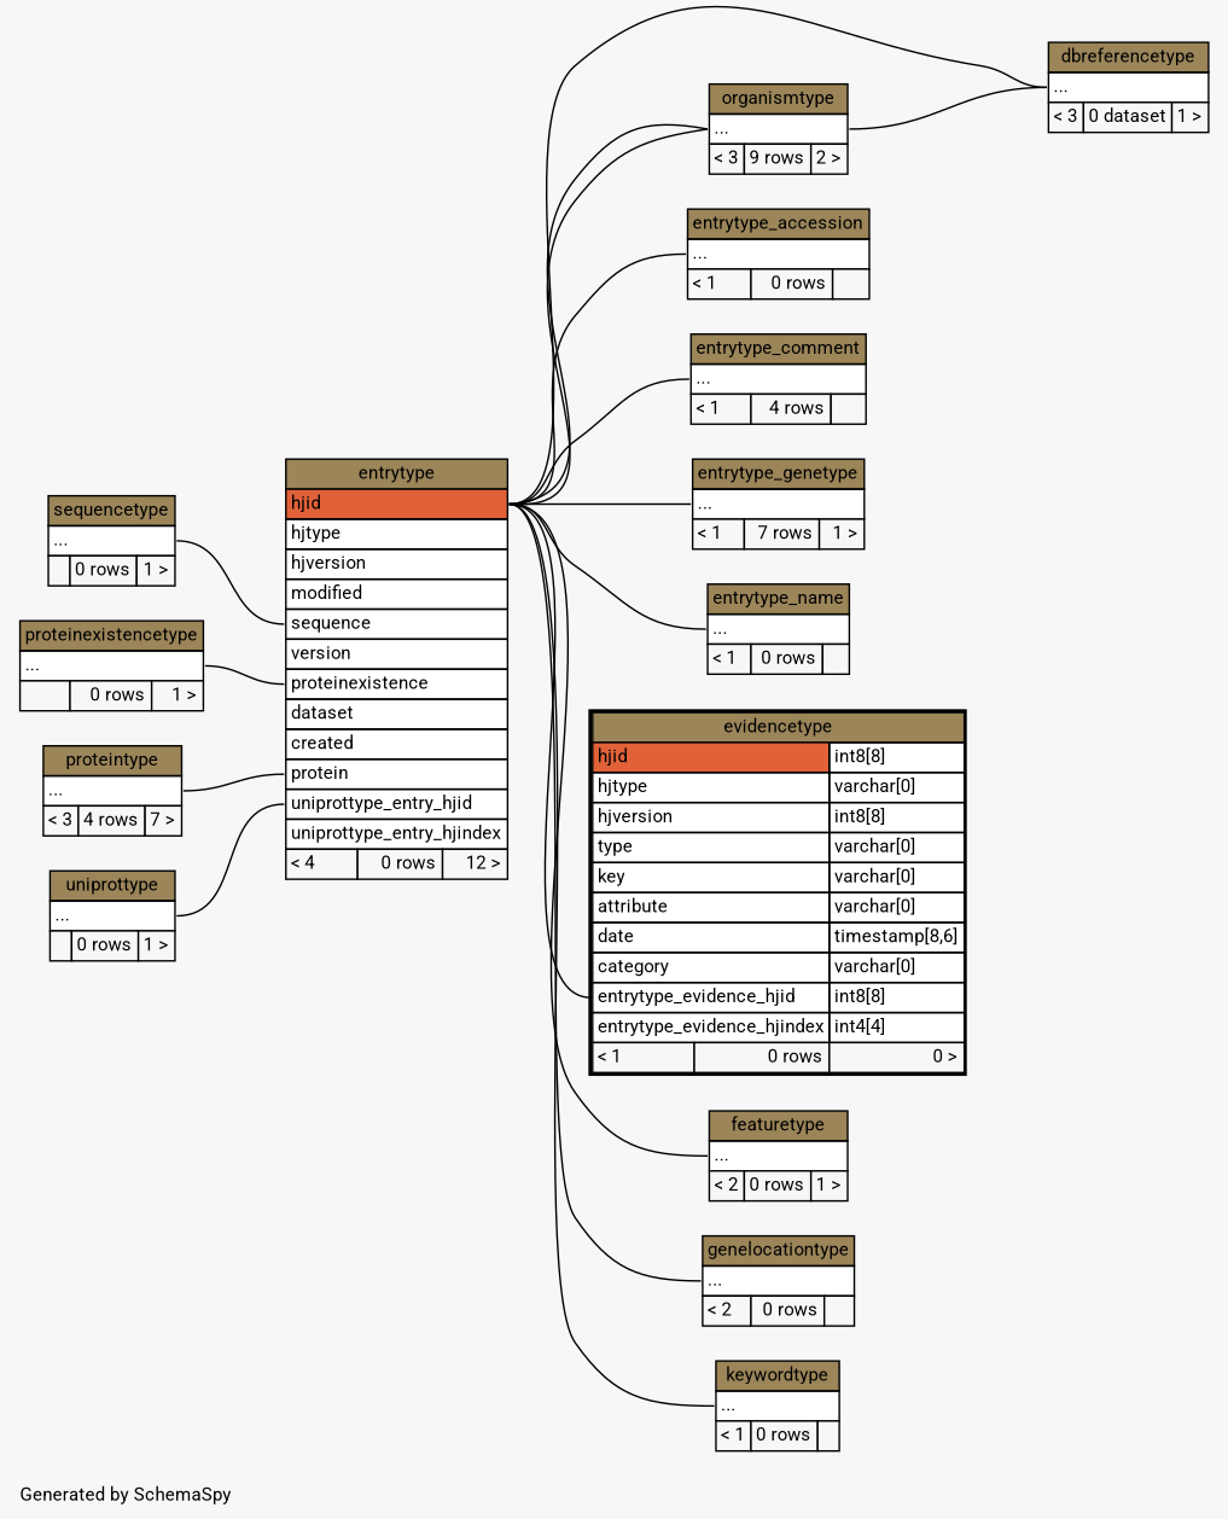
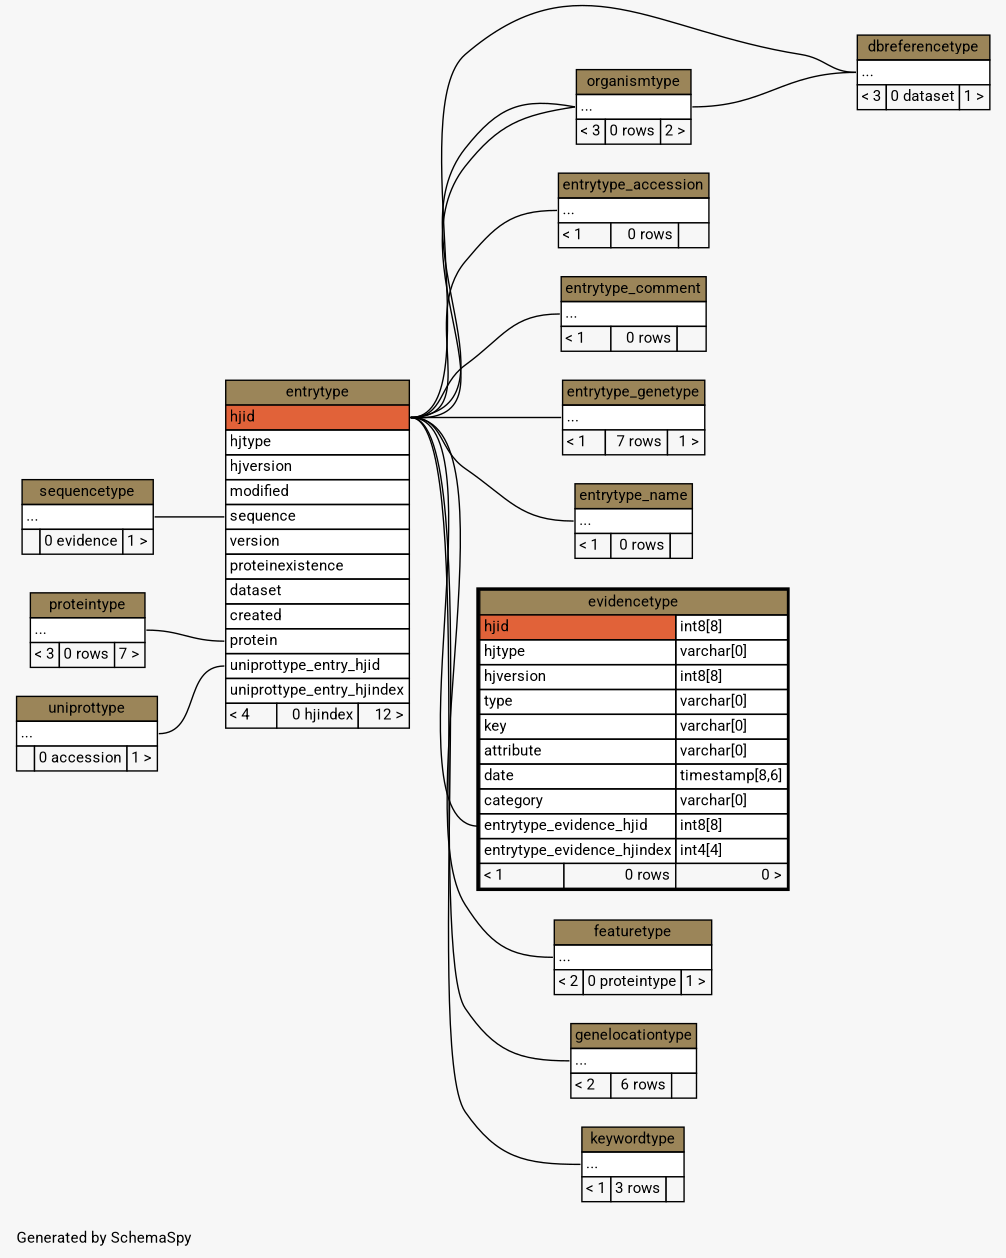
  digraph {
    bgcolor="#f7f7f7"
    fontname=Roboto
    fontsize=11
    label="\nGenerated by SchemaSpy"
    labeljust=l
    nodesep=0.18
    rankdir=RL
    ranksep=0.46
    node [fontname=Roboto fontsize=11 shape=plaintext]
    edge [arrowhead=none arrowsize=0.8 arrowtail=crowodot fontname=Roboto headport="hjid:e" tailport="elipses:w"]
    n1 [label=<     <TABLE BORDER="0" CELLBORDER="1" CELLSPACING="0" BGCOLOR="#ffffff">       <TR><TD COLSPAN="3" BGCOLOR="#9b8559" ALIGN="CENTER">dbreferencetype</TD></TR>       <TR><TD PORT="elipses" COLSPAN="3" ALIGN="LEFT">...</TD></TR>       <TR><TD ALIGN="LEFT" BGCOLOR="#f7f7f7">&lt; 3</TD><TD ALIGN="RIGHT" BGCOLOR="#f7f7f7">0 dataset</TD><TD ALIGN="RIGHT" BGCOLOR="#f7f7f7">1 &gt;</TD></TR>     </TABLE>>]
-   n2 [label=<     <TABLE BORDER="0" CELLBORDER="1" CELLSPACING="0" BGCOLOR="#ffffff">       <TR><TD COLSPAN="3" BGCOLOR="#9b8559" ALIGN="CENTER">entrytype</TD></TR>       <TR><TD PORT="hjid" COLSPAN="3" BGCOLOR="#e16239" ALIGN="LEFT">hjid</TD></TR>       <TR><TD PORT="hjtype" COLSPAN="3" ALIGN="LEFT">hjtype</TD></TR>       <TR><TD PORT="hjversion" COLSPAN="3" ALIGN="LEFT">hjversion</TD></TR>       <TR><TD PORT="modified" COLSPAN="3" ALIGN="LEFT">modified</TD></TR>       <TR><TD PORT="sequence" COLSPAN="3" ALIGN="LEFT">sequence</TD></TR>       <TR><TD PORT="version" COLSPAN="3" ALIGN="LEFT">version</TD></TR>       <TR><TD PORT="proteinexistence" COLSPAN="3" ALIGN="LEFT">proteinexistence</TD></TR>       <TR><TD PORT="dataset" COLSPAN="3" ALIGN="LEFT">dataset</TD></TR>       <TR><TD PORT="created" COLSPAN="3" ALIGN="LEFT">created</TD></TR>       <TR><TD PORT="protein" COLSPAN="3" ALIGN="LEFT">protein</TD></TR>       <TR><TD PORT="uniprottype_entry_hjid" COLSPAN="3" ALIGN="LEFT">uniprottype_entry_hjid</TD></TR>       <TR><TD PORT="uniprottype_entry_hjindex" COLSPAN="3" ALIGN="LEFT">uniprottype_entry_hjindex</TD></TR>       <TR><TD ALIGN="LEFT" BGCOLOR="#f7f7f7">&lt; 4</TD><TD ALIGN="RIGHT" BGCOLOR="#f7f7f7">0 rows</TD><TD ALIGN="RIGHT" BGCOLOR="#f7f7f7">12 &gt;</TD></TR>     </TABLE>>]
-   n3 [label=<     <TABLE BORDER="0" CELLBORDER="1" CELLSPACING="0" BGCOLOR="#ffffff">       <TR><TD COLSPAN="3" BGCOLOR="#9b8559" ALIGN="CENTER">organismtype</TD></TR>       <TR><TD PORT="elipses" COLSPAN="3" ALIGN="LEFT">...</TD></TR>       <TR><TD ALIGN="LEFT" BGCOLOR="#f7f7f7">&lt; 3</TD><TD ALIGN="RIGHT" BGCOLOR="#f7f7f7">9 rows</TD><TD ALIGN="RIGHT" BGCOLOR="#f7f7f7">2 &gt;</TD></TR>     </TABLE>>]
-   n4 [label=<     <TABLE BORDER="0" CELLBORDER="1" CELLSPACING="0" BGCOLOR="#ffffff">       <TR><TD COLSPAN="3" BGCOLOR="#9b8559" ALIGN="CENTER">proteintype</TD></TR>       <TR><TD PORT="elipses" COLSPAN="3" ALIGN="LEFT">...</TD></TR>       <TR><TD ALIGN="LEFT" BGCOLOR="#f7f7f7">&lt; 3</TD><TD ALIGN="RIGHT" BGCOLOR="#f7f7f7">4 rows</TD><TD ALIGN="RIGHT" BGCOLOR="#f7f7f7">7 &gt;</TD></TR>     </TABLE>>]
-   n5 [label=<     <TABLE BORDER="0" CELLBORDER="1" CELLSPACING="0" BGCOLOR="#ffffff">       <TR><TD COLSPAN="3" BGCOLOR="#9b8559" ALIGN="CENTER">proteinexistencetype</TD></TR>       <TR><TD PORT="elipses" COLSPAN="3" ALIGN="LEFT">...</TD></TR>       <TR><TD ALIGN="LEFT" BGCOLOR="#f7f7f7">  </TD><TD ALIGN="RIGHT" BGCOLOR="#f7f7f7">0 rows</TD><TD ALIGN="RIGHT" BGCOLOR="#f7f7f7">1 &gt;</TD></TR>     </TABLE>>]
-   n6 [label=<     <TABLE BORDER="0" CELLBORDER="1" CELLSPACING="0" BGCOLOR="#ffffff">       <TR><TD COLSPAN="3" BGCOLOR="#9b8559" ALIGN="CENTER">sequencetype</TD></TR>       <TR><TD PORT="elipses" COLSPAN="3" ALIGN="LEFT">...</TD></TR>       <TR><TD ALIGN="LEFT" BGCOLOR="#f7f7f7">  </TD><TD ALIGN="RIGHT" BGCOLOR="#f7f7f7">0 rows</TD><TD ALIGN="RIGHT" BGCOLOR="#f7f7f7">1 &gt;</TD></TR>     </TABLE>>]
-   n7 [label=<     <TABLE BORDER="0" CELLBORDER="1" CELLSPACING="0" BGCOLOR="#ffffff">       <TR><TD COLSPAN="3" BGCOLOR="#9b8559" ALIGN="CENTER">uniprottype</TD></TR>       <TR><TD PORT="elipses" COLSPAN="3" ALIGN="LEFT">...</TD></TR>       <TR><TD ALIGN="LEFT" BGCOLOR="#f7f7f7">  </TD><TD ALIGN="RIGHT" BGCOLOR="#f7f7f7">0 rows</TD><TD ALIGN="RIGHT" BGCOLOR="#f7f7f7">1 &gt;</TD></TR>     </TABLE>>]
+   n2 [label=<     <TABLE BORDER="0" CELLBORDER="1" CELLSPACING="0" BGCOLOR="#ffffff">       <TR><TD COLSPAN="3" BGCOLOR="#9b8559" ALIGN="CENTER">entrytype</TD></TR>       <TR><TD PORT="hjid" COLSPAN="3" BGCOLOR="#e16239" ALIGN="LEFT">hjid</TD></TR>       <TR><TD PORT="hjtype" COLSPAN="3" ALIGN="LEFT">hjtype</TD></TR>       <TR><TD PORT="hjversion" COLSPAN="3" ALIGN="LEFT">hjversion</TD></TR>       <TR><TD PORT="modified" COLSPAN="3" ALIGN="LEFT">modified</TD></TR>       <TR><TD PORT="sequence" COLSPAN="3" ALIGN="LEFT">sequence</TD></TR>       <TR><TD PORT="version" COLSPAN="3" ALIGN="LEFT">version</TD></TR>       <TR><TD PORT="proteinexistence" COLSPAN="3" ALIGN="LEFT">proteinexistence</TD></TR>       <TR><TD PORT="dataset" COLSPAN="3" ALIGN="LEFT">dataset</TD></TR>       <TR><TD PORT="created" COLSPAN="3" ALIGN="LEFT">created</TD></TR>       <TR><TD PORT="protein" COLSPAN="3" ALIGN="LEFT">protein</TD></TR>       <TR><TD PORT="uniprottype_entry_hjid" COLSPAN="3" ALIGN="LEFT">uniprottype_entry_hjid</TD></TR>       <TR><TD PORT="uniprottype_entry_hjindex" COLSPAN="3" ALIGN="LEFT">uniprottype_entry_hjindex</TD></TR>       <TR><TD ALIGN="LEFT" BGCOLOR="#f7f7f7">&lt; 4</TD><TD ALIGN="RIGHT" BGCOLOR="#f7f7f7">0 hjindex</TD><TD ALIGN="RIGHT" BGCOLOR="#f7f7f7">12 &gt;</TD></TR>     </TABLE>>]
+   n3 [label=<     <TABLE BORDER="0" CELLBORDER="1" CELLSPACING="0" BGCOLOR="#ffffff">       <TR><TD COLSPAN="3" BGCOLOR="#9b8559" ALIGN="CENTER">organismtype</TD></TR>       <TR><TD PORT="elipses" COLSPAN="3" ALIGN="LEFT">...</TD></TR>       <TR><TD ALIGN="LEFT" BGCOLOR="#f7f7f7">&lt; 3</TD><TD ALIGN="RIGHT" BGCOLOR="#f7f7f7">0 rows</TD><TD ALIGN="RIGHT" BGCOLOR="#f7f7f7">2 &gt;</TD></TR>     </TABLE>>]
+   n4 [label=<     <TABLE BORDER="0" CELLBORDER="1" CELLSPACING="0" BGCOLOR="#ffffff">       <TR><TD COLSPAN="3" BGCOLOR="#9b8559" ALIGN="CENTER">proteintype</TD></TR>       <TR><TD PORT="elipses" COLSPAN="3" ALIGN="LEFT">...</TD></TR>       <TR><TD ALIGN="LEFT" BGCOLOR="#f7f7f7">&lt; 3</TD><TD ALIGN="RIGHT" BGCOLOR="#f7f7f7">0 rows</TD><TD ALIGN="RIGHT" BGCOLOR="#f7f7f7">7 &gt;</TD></TR>     </TABLE>>]
+   n6 [label=<     <TABLE BORDER="0" CELLBORDER="1" CELLSPACING="0" BGCOLOR="#ffffff">       <TR><TD COLSPAN="3" BGCOLOR="#9b8559" ALIGN="CENTER">sequencetype</TD></TR>       <TR><TD PORT="elipses" COLSPAN="3" ALIGN="LEFT">...</TD></TR>       <TR><TD ALIGN="LEFT" BGCOLOR="#f7f7f7">  </TD><TD ALIGN="RIGHT" BGCOLOR="#f7f7f7">0 evidence</TD><TD ALIGN="RIGHT" BGCOLOR="#f7f7f7">1 &gt;</TD></TR>     </TABLE>>]
+   n7 [label=<     <TABLE BORDER="0" CELLBORDER="1" CELLSPACING="0" BGCOLOR="#ffffff">       <TR><TD COLSPAN="3" BGCOLOR="#9b8559" ALIGN="CENTER">uniprottype</TD></TR>       <TR><TD PORT="elipses" COLSPAN="3" ALIGN="LEFT">...</TD></TR>       <TR><TD ALIGN="LEFT" BGCOLOR="#f7f7f7">  </TD><TD ALIGN="RIGHT" BGCOLOR="#f7f7f7">0 accession</TD><TD ALIGN="RIGHT" BGCOLOR="#f7f7f7">1 &gt;</TD></TR>     </TABLE>>]
    n8 [label=<     <TABLE BORDER="0" CELLBORDER="1" CELLSPACING="0" BGCOLOR="#ffffff">       <TR><TD COLSPAN="3" BGCOLOR="#9b8559" ALIGN="CENTER">entrytype_accession</TD></TR>       <TR><TD PORT="elipses" COLSPAN="3" ALIGN="LEFT">...</TD></TR>       <TR><TD ALIGN="LEFT" BGCOLOR="#f7f7f7">&lt; 1</TD><TD ALIGN="RIGHT" BGCOLOR="#f7f7f7">0 rows</TD><TD ALIGN="RIGHT" BGCOLOR="#f7f7f7">  </TD></TR>     </TABLE>>]
-   n9 [label=<     <TABLE BORDER="0" CELLBORDER="1" CELLSPACING="0" BGCOLOR="#ffffff">       <TR><TD COLSPAN="3" BGCOLOR="#9b8559" ALIGN="CENTER">entrytype_comment</TD></TR>       <TR><TD PORT="elipses" COLSPAN="3" ALIGN="LEFT">...</TD></TR>       <TR><TD ALIGN="LEFT" BGCOLOR="#f7f7f7">&lt; 1</TD><TD ALIGN="RIGHT" BGCOLOR="#f7f7f7">4 rows</TD><TD ALIGN="RIGHT" BGCOLOR="#f7f7f7">  </TD></TR>     </TABLE>>]
+   n9 [label=<     <TABLE BORDER="0" CELLBORDER="1" CELLSPACING="0" BGCOLOR="#ffffff">       <TR><TD COLSPAN="3" BGCOLOR="#9b8559" ALIGN="CENTER">entrytype_comment</TD></TR>       <TR><TD PORT="elipses" COLSPAN="3" ALIGN="LEFT">...</TD></TR>       <TR><TD ALIGN="LEFT" BGCOLOR="#f7f7f7">&lt; 1</TD><TD ALIGN="RIGHT" BGCOLOR="#f7f7f7">0 rows</TD><TD ALIGN="RIGHT" BGCOLOR="#f7f7f7">  </TD></TR>     </TABLE>>]
    n10 [label=<     <TABLE BORDER="0" CELLBORDER="1" CELLSPACING="0" BGCOLOR="#ffffff">       <TR><TD COLSPAN="3" BGCOLOR="#9b8559" ALIGN="CENTER">entrytype_genetype</TD></TR>       <TR><TD PORT="elipses" COLSPAN="3" ALIGN="LEFT">...</TD></TR>       <TR><TD ALIGN="LEFT" BGCOLOR="#f7f7f7">&lt; 1</TD><TD ALIGN="RIGHT" BGCOLOR="#f7f7f7">7 rows</TD><TD ALIGN="RIGHT" BGCOLOR="#f7f7f7">1 &gt;</TD></TR>     </TABLE>>]
    n11 [label=<     <TABLE BORDER="0" CELLBORDER="1" CELLSPACING="0" BGCOLOR="#ffffff">       <TR><TD COLSPAN="3" BGCOLOR="#9b8559" ALIGN="CENTER">entrytype_name</TD></TR>       <TR><TD PORT="elipses" COLSPAN="3" ALIGN="LEFT">...</TD></TR>       <TR><TD ALIGN="LEFT" BGCOLOR="#f7f7f7">&lt; 1</TD><TD ALIGN="RIGHT" BGCOLOR="#f7f7f7">0 rows</TD><TD ALIGN="RIGHT" BGCOLOR="#f7f7f7">  </TD></TR>     </TABLE>>]
    n12 [label=<     <TABLE BORDER="2" CELLBORDER="1" CELLSPACING="0" BGCOLOR="#ffffff">       <TR><TD COLSPAN="3" BGCOLOR="#9b8559" ALIGN="CENTER">evidencetype</TD></TR>       <TR><TD PORT="hjid" COLSPAN="2" BGCOLOR="#e16239" ALIGN="LEFT">hjid</TD><TD PORT="hjid.type" ALIGN="LEFT">int8[8]</TD></TR>       <TR><TD PORT="hjtype" COLSPAN="2" ALIGN="LEFT">hjtype</TD><TD PORT="hjtype.type" ALIGN="LEFT">varchar[0]</TD></TR>       <TR><TD PORT="hjversion" COLSPAN="2" ALIGN="LEFT">hjversion</TD><TD PORT="hjversion.type" ALIGN="LEFT">int8[8]</TD></TR>       <TR><TD PORT="type" COLSPAN="2" ALIGN="LEFT">type</TD><TD PORT="type.type" ALIGN="LEFT">varchar[0]</TD></TR>       <TR><TD PORT="key" COLSPAN="2" ALIGN="LEFT">key</TD><TD PORT="key.type" ALIGN="LEFT">varchar[0]</TD></TR>       <TR><TD PORT="attribute" COLSPAN="2" ALIGN="LEFT">attribute</TD><TD PORT="attribute.type" ALIGN="LEFT">varchar[0]</TD></TR>       <TR><TD PORT="date" COLSPAN="2" ALIGN="LEFT">date</TD><TD PORT="date.type" ALIGN="LEFT">timestamp[8,6]</TD></TR>       <TR><TD PORT="category" COLSPAN="2" ALIGN="LEFT">category</TD><TD PORT="category.type" ALIGN="LEFT">varchar[0]</TD></TR>       <TR><TD PORT="entrytype_evidence_hjid" COLSPAN="2" ALIGN="LEFT">entrytype_evidence_hjid</TD><TD PORT="entrytype_evidence_hjid.type" ALIGN="LEFT">int8[8]</TD></TR>       <TR><TD PORT="entrytype_evidence_hjindex" COLSPAN="2" ALIGN="LEFT">entrytype_evidence_hjindex</TD><TD PORT="entrytype_evidence_hjindex.type" ALIGN="LEFT">int4[4]</TD></TR>       <TR><TD ALIGN="LEFT" BGCOLOR="#f7f7f7">&lt; 1</TD><TD ALIGN="RIGHT" BGCOLOR="#f7f7f7">0 rows</TD><TD ALIGN="RIGHT" BGCOLOR="#f7f7f7">0 &gt;</TD></TR>     </TABLE>>]
-   n13 [label=<     <TABLE BORDER="0" CELLBORDER="1" CELLSPACING="0" BGCOLOR="#ffffff">       <TR><TD COLSPAN="3" BGCOLOR="#9b8559" ALIGN="CENTER">featuretype</TD></TR>       <TR><TD PORT="elipses" COLSPAN="3" ALIGN="LEFT">...</TD></TR>       <TR><TD ALIGN="LEFT" BGCOLOR="#f7f7f7">&lt; 2</TD><TD ALIGN="RIGHT" BGCOLOR="#f7f7f7">0 rows</TD><TD ALIGN="RIGHT" BGCOLOR="#f7f7f7">1 &gt;</TD></TR>     </TABLE>>]
-   n14 [label=<     <TABLE BORDER="0" CELLBORDER="1" CELLSPACING="0" BGCOLOR="#ffffff">       <TR><TD COLSPAN="3" BGCOLOR="#9b8559" ALIGN="CENTER">genelocationtype</TD></TR>       <TR><TD PORT="elipses" COLSPAN="3" ALIGN="LEFT">...</TD></TR>       <TR><TD ALIGN="LEFT" BGCOLOR="#f7f7f7">&lt; 2</TD><TD ALIGN="RIGHT" BGCOLOR="#f7f7f7">0 rows</TD><TD ALIGN="RIGHT" BGCOLOR="#f7f7f7">  </TD></TR>     </TABLE>>]
-   n15 [label=<     <TABLE BORDER="0" CELLBORDER="1" CELLSPACING="0" BGCOLOR="#ffffff">       <TR><TD COLSPAN="3" BGCOLOR="#9b8559" ALIGN="CENTER">keywordtype</TD></TR>       <TR><TD PORT="elipses" COLSPAN="3" ALIGN="LEFT">...</TD></TR>       <TR><TD ALIGN="LEFT" BGCOLOR="#f7f7f7">&lt; 1</TD><TD ALIGN="RIGHT" BGCOLOR="#f7f7f7">0 rows</TD><TD ALIGN="RIGHT" BGCOLOR="#f7f7f7">  </TD></TR>     </TABLE>>]
+   n13 [label=<     <TABLE BORDER="0" CELLBORDER="1" CELLSPACING="0" BGCOLOR="#ffffff">       <TR><TD COLSPAN="3" BGCOLOR="#9b8559" ALIGN="CENTER">featuretype</TD></TR>       <TR><TD PORT="elipses" COLSPAN="3" ALIGN="LEFT">...</TD></TR>       <TR><TD ALIGN="LEFT" BGCOLOR="#f7f7f7">&lt; 2</TD><TD ALIGN="RIGHT" BGCOLOR="#f7f7f7">0 proteintype</TD><TD ALIGN="RIGHT" BGCOLOR="#f7f7f7">1 &gt;</TD></TR>     </TABLE>>]
+   n14 [label=<     <TABLE BORDER="0" CELLBORDER="1" CELLSPACING="0" BGCOLOR="#ffffff">       <TR><TD COLSPAN="3" BGCOLOR="#9b8559" ALIGN="CENTER">genelocationtype</TD></TR>       <TR><TD PORT="elipses" COLSPAN="3" ALIGN="LEFT">...</TD></TR>       <TR><TD ALIGN="LEFT" BGCOLOR="#f7f7f7">&lt; 2</TD><TD ALIGN="RIGHT" BGCOLOR="#f7f7f7">6 rows</TD><TD ALIGN="RIGHT" BGCOLOR="#f7f7f7">  </TD></TR>     </TABLE>>]
+   n15 [label=<     <TABLE BORDER="0" CELLBORDER="1" CELLSPACING="0" BGCOLOR="#ffffff">       <TR><TD COLSPAN="3" BGCOLOR="#9b8559" ALIGN="CENTER">keywordtype</TD></TR>       <TR><TD PORT="elipses" COLSPAN="3" ALIGN="LEFT">...</TD></TR>       <TR><TD ALIGN="LEFT" BGCOLOR="#f7f7f7">&lt; 1</TD><TD ALIGN="RIGHT" BGCOLOR="#f7f7f7">3 rows</TD><TD ALIGN="RIGHT" BGCOLOR="#f7f7f7">  </TD></TR>     </TABLE>>]
    n1 -> n2
    n1 -> n3 [headport="elipses:e"]
    n2 -> n4 [headport="elipses:e" tailport="protein:w"]
-   n2 -> n5 [headport="elipses:e" tailport="proteinexistence:w"]
    n2 -> n6 [headport="elipses:e" tailport="sequence:w"]
    n2 -> n7 [headport="elipses:e" tailport="uniprottype_entry_hjid:w"]
    n3 -> n2
    n3 -> n2
    n8 -> n2
    n9 -> n2
    n10 -> n2
    n11 -> n2
    n12 -> n2 [tailport="entrytype_evidence_hjid:w"]
    n13 -> n2
    n14 -> n2
    n15 -> n2
  }
